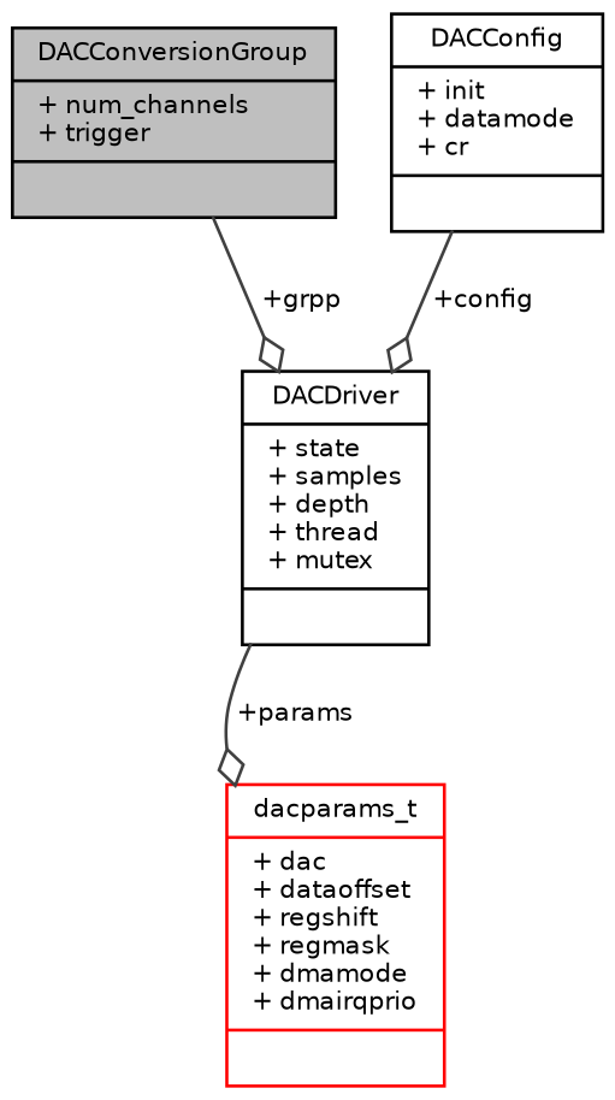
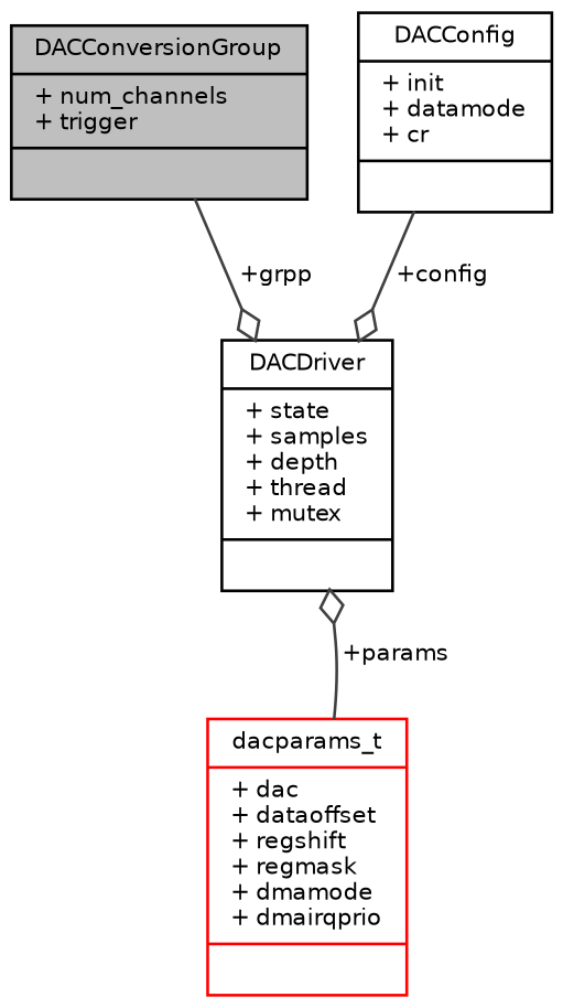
  digraph {
    node [color=black fontname=Helvetica fontsize=8 shape=record]
    edge [arrowhead=odiamond color=grey25 fontname=Helvetica fontsize=8 labelfontname=Helvetica labelfontsize=8 style=solid]
    n1 [fillcolor=grey75 fontcolor=black height=0.2 label="{DACConversionGroup\n|+ num_channels\l+ trigger\l|}" style=filled width=0.4]
    n2 [height=0.2 label="{DACDriver\n|+ state\l+ samples\l+ depth\l+ thread\l+ mutex\l|}" width=0.4]
    n3 [height=0.2 label="{DACConfig\n|+ init\l+ datamode\l+ cr\l|}" width=0.4]
    n4 [color=red height=0.2 label="{dacparams_t\n|+ dac\l+ dataoffset\l+ regshift\l+ regmask\l+ dmamode\l+ dmairqprio\l|}" width=0.4]
    n1 -> n2 [label=" +grpp"]
    n3 -> n2 [label=" +config"]
-   n2 -> n4 [label=" +params"]
+   n4 -> n2 [label=" +params"]
  }
